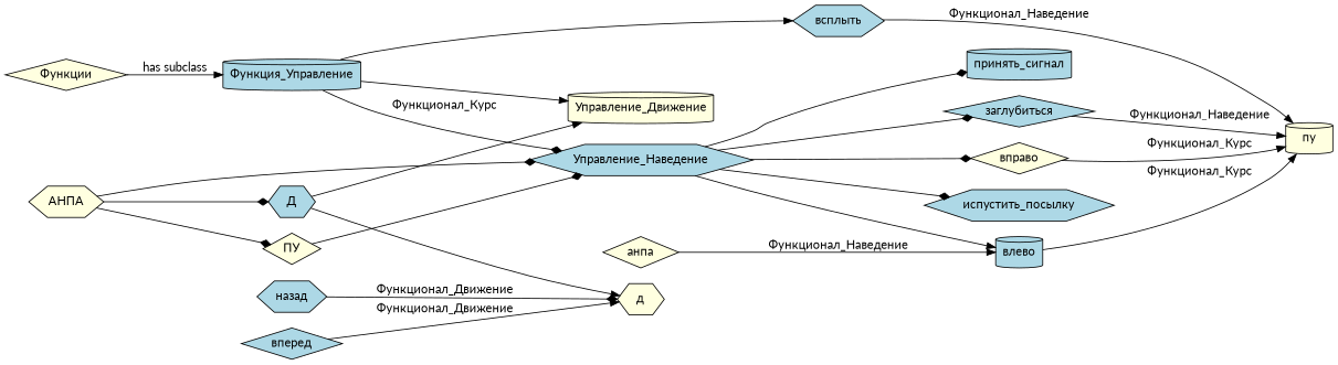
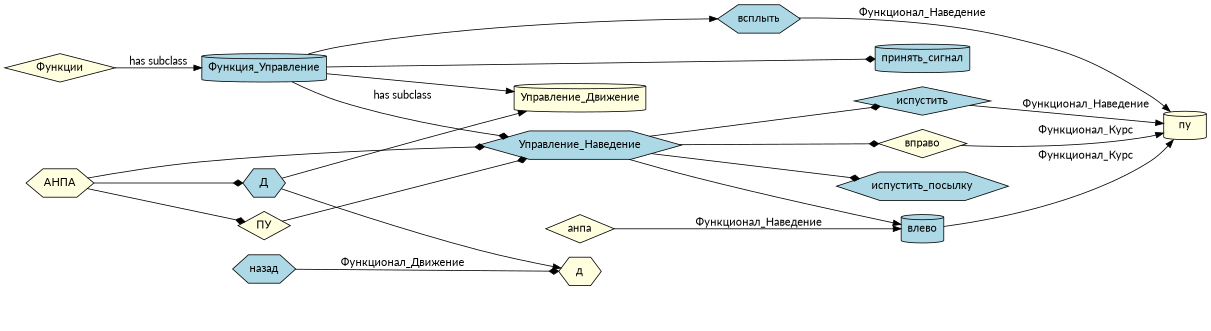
  digraph {
    fontname=Lato
    rankdir=LR
    node [fillcolor=lightblue fontname=Lato shape=hexagon style=filled]
    edge [arrowhead=normal fontname=Lato]
    "пу" [fillcolor=lightyellow shape=cylinder]
    "всплыть"
-   "вперед" [shape=diamond]
    "д" [fillcolor=lightyellow]
    "Функция_Управление" [shape=cylinder]
    "Управление_Наведение"
    "Управление_Движение" [fillcolor=lightyellow shape=cylinder]
-   "заглубиться" [shape=diamond]
+   "заглубиться" [shape=diamond label="испустить"]
    "испустить_посылку"
    "влево" [shape=cylinder]
    "вправо" [fillcolor=lightyellow shape=diamond]
    "принять_сигнал" [shape=cylinder]
    "АНПА" [fillcolor=lightyellow]
    "ПУ" [fillcolor=lightyellow shape=diamond]
    "Д"
    "назад"
    "анпа" [fillcolor=lightyellow shape=diamond]
    "Функции" [fillcolor=lightyellow shape=diamond]
    "всплыть" -> "пу" [label="Функционал_Наведение"]
-   "вперед" -> "д" [label="Функционал_Движение"]
    "Функция_Управление" -> "всплыть"
-   "Функция_Управление" -> "Управление_Наведение" [arrowhead=diamond label="Функционал_Курс"]
+   "Функция_Управление" -> "Управление_Наведение" [arrowhead=diamond label="has subclass"]
    "Функция_Управление" -> "Управление_Движение"
    "Управление_Наведение" -> "заглубиться" [arrowhead=diamond]
    "Управление_Наведение" -> "испустить_посылку" [arrowhead=diamond]
    "Управление_Наведение" -> "влево"
    "Управление_Наведение" -> "вправо" [arrowhead=diamond]
-   "Управление_Наведение" -> "принять_сигнал" [arrowhead=diamond]
+   "Функция_Управление" -> "принять_сигнал" [arrowhead=diamond]
    "заглубиться" -> "пу" [label="Функционал_Наведение"]
    "влево" -> "пу" [label="Функционал_Курс"]
    "вправо" -> "пу" [label="Функционал_Курс"]
    "АНПА" -> "Управление_Наведение" [arrowhead=diamond]
    "АНПА" -> "ПУ" [arrowhead=diamond]
    "АНПА" -> "Д" [arrowhead=diamond]
    "ПУ" -> "Управление_Наведение" [arrowhead=diamond]
    "Д" -> "д"
    "Д" -> "Управление_Движение"
    "назад" -> "д" [arrowhead=diamond label="Функционал_Движение"]
    "анпа" -> "влево" [label="Функционал_Наведение"]
    "Функции" -> "Функция_Управление" [label="has subclass"]
  }
